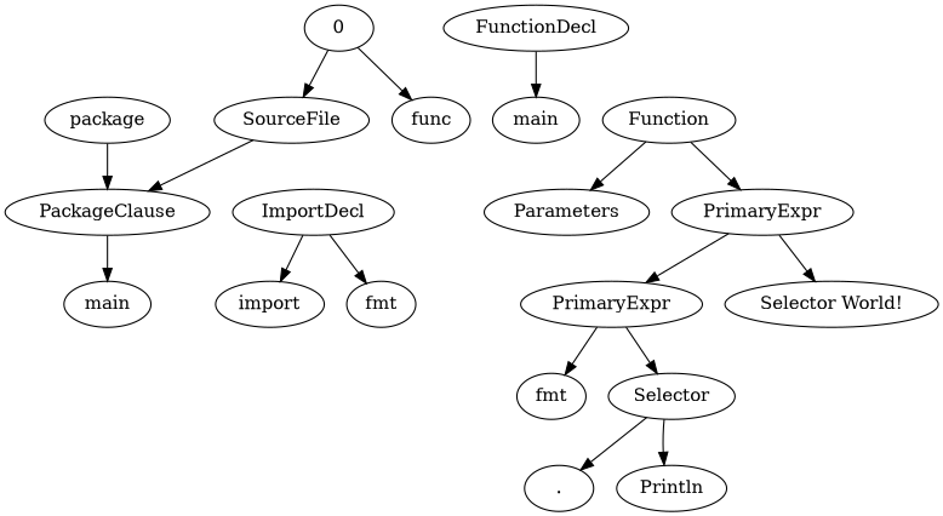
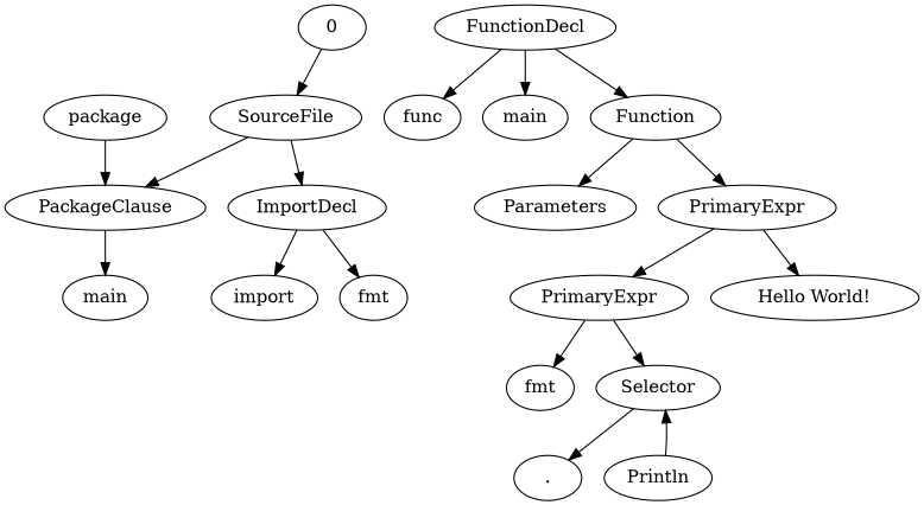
  strict digraph {
    n1 [label=SourceFile]
    n2 [label=PackageClause]
    n3 [label=ImportDecl]
    n4 [label=main]
    n5 [label=import]
    n6 [label=fmt]
    n7 [label=FunctionDecl]
    n8 [label=func]
    n9 [label=main]
    n10 [label=Function]
    0
    n12 [label=package]
    n13 [label=Parameters]
    n14 [label=PrimaryExpr]
    n15 [label=PrimaryExpr]
-   n16 [label="Selector World!"]
+   n16 [label="Hello World!"]
    n17 [label=fmt]
    n18 [label=Selector]
    n19 [label="."]
    n20 [label=Println]
    n1 -> n2
+   n1 -> n3
    n2 -> n4
    n3 -> n5
    n3 -> n6
-   0 -> n8
+   n7 -> n8
    n7 -> n9
+   n7 -> n10
    n10 -> n13
    n10 -> n14
    0 -> n1
    n12 -> n2
    n14 -> n15
    n14 -> n16
    n15 -> n17
    n15 -> n18
    n18 -> n19
-   n18 -> n20
+   n20 -> n18
  }
